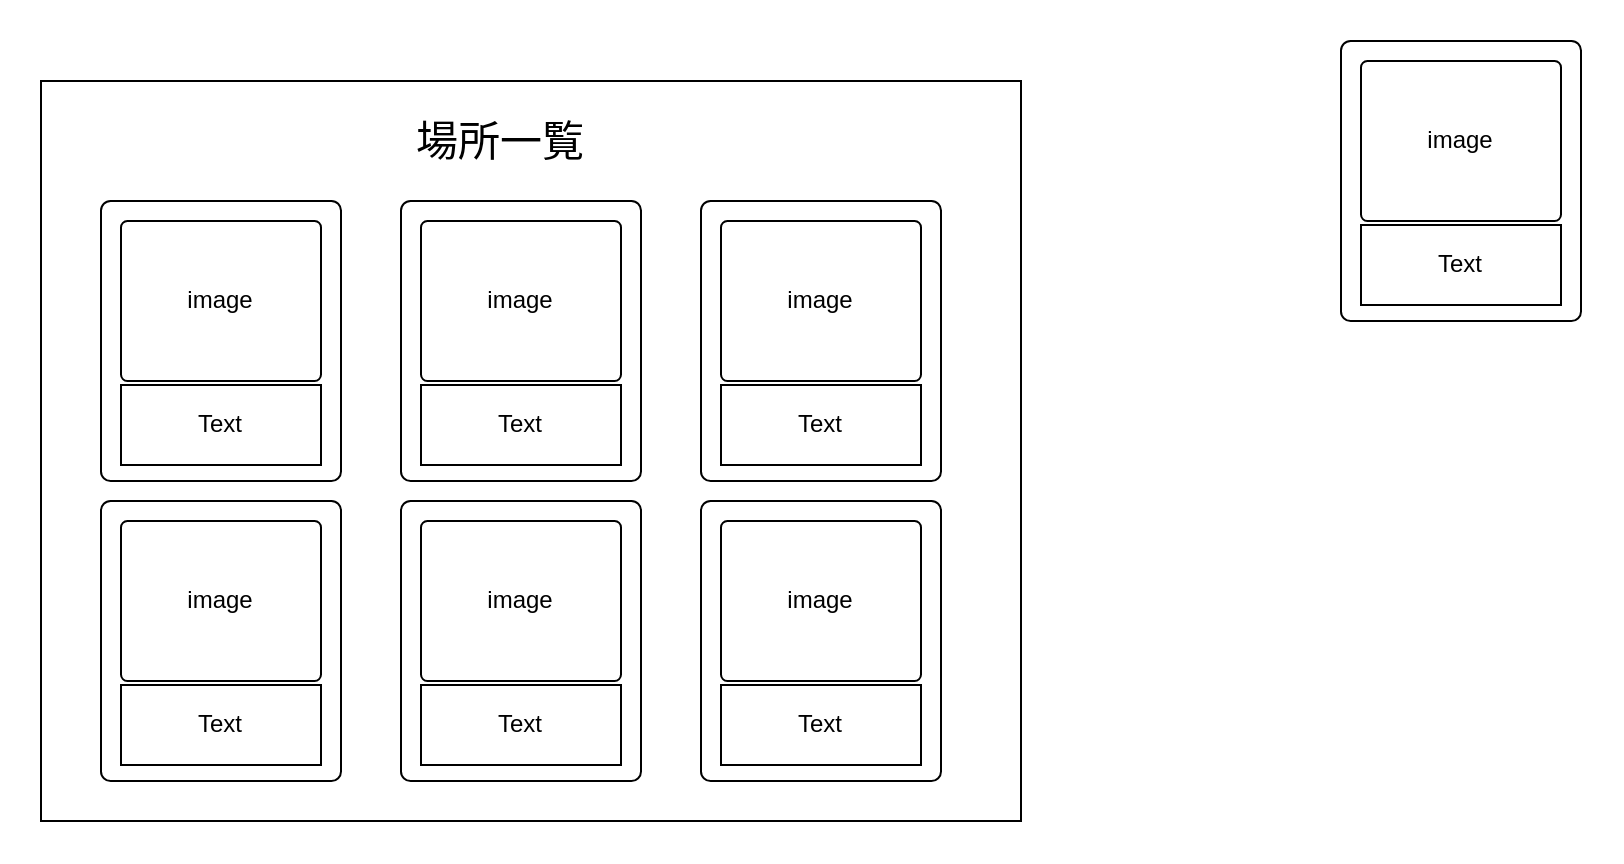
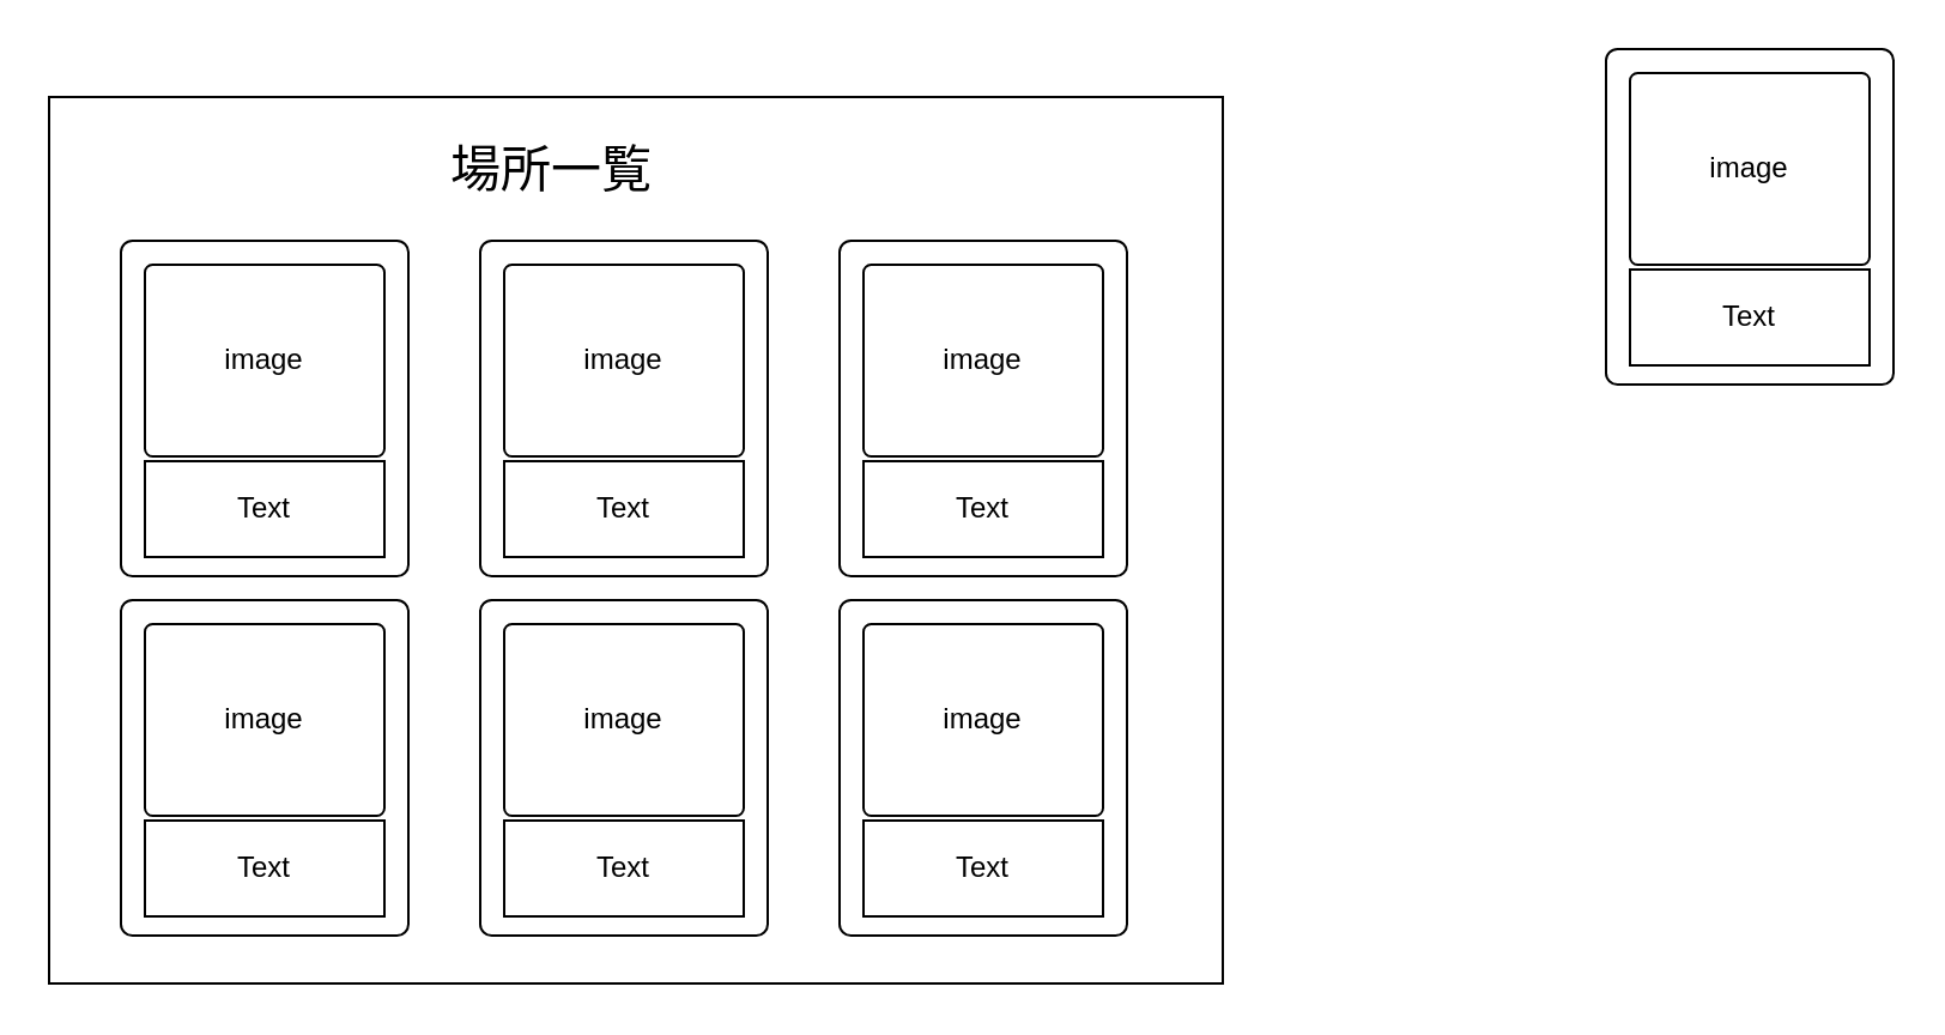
  <mxCell id="0" />
  <mxCell id="1" parent="0" />
  <mxCell id="2" value="" style="rounded=0;whiteSpace=wrap;html=1;" vertex="1" parent="1"><mxGeometry x="20" y="40" width="490" height="370" as="geometry" /></mxCell>
  <mxCell id="3" value="" style="rounded=1;whiteSpace=wrap;html=1;arcSize=4;" vertex="1" parent="1"><mxGeometry x="50" y="100" width="120" height="140" as="geometry" /></mxCell>
  <mxCell id="4" value="image" style="rounded=1;whiteSpace=wrap;html=1;arcSize=4;" vertex="1" parent="1"><mxGeometry x="60" y="110" width="100" height="80" as="geometry" /></mxCell>
  <mxCell id="5" value="Text" style="text;html=1;strokeColor=default;fillColor=none;align=center;verticalAlign=middle;whiteSpace=wrap;rounded=0;" vertex="1" parent="1"><mxGeometry x="60" y="192" width="100" height="40" as="geometry" /></mxCell>
  <mxCell id="6" value="" style="rounded=1;whiteSpace=wrap;html=1;arcSize=4;" vertex="1" parent="1"><mxGeometry x="670" y="20" width="120" height="140" as="geometry" /></mxCell>
  <mxCell id="7" value="image" style="rounded=1;whiteSpace=wrap;html=1;arcSize=4;" vertex="1" parent="1"><mxGeometry x="680" y="30" width="100" height="80" as="geometry" /></mxCell>
  <mxCell id="8" value="Text" style="text;html=1;strokeColor=default;fillColor=none;align=center;verticalAlign=middle;whiteSpace=wrap;rounded=0;" vertex="1" parent="1"><mxGeometry x="680" y="112" width="100" height="40" as="geometry" /></mxCell>
  <mxCell id="9" value="" style="rounded=1;whiteSpace=wrap;html=1;arcSize=4;" vertex="1" parent="1"><mxGeometry x="200" y="100" width="120" height="140" as="geometry" /></mxCell>
  <mxCell id="10" value="image" style="rounded=1;whiteSpace=wrap;html=1;arcSize=4;" vertex="1" parent="1"><mxGeometry x="210" y="110" width="100" height="80" as="geometry" /></mxCell>
  <mxCell id="11" value="Text" style="text;html=1;strokeColor=default;fillColor=none;align=center;verticalAlign=middle;whiteSpace=wrap;rounded=0;" vertex="1" parent="1"><mxGeometry x="210" y="192" width="100" height="40" as="geometry" /></mxCell>
  <mxCell id="12" value="" style="rounded=1;whiteSpace=wrap;html=1;arcSize=4;" vertex="1" parent="1"><mxGeometry x="350" y="100" width="120" height="140" as="geometry" /></mxCell>
  <mxCell id="13" value="image" style="rounded=1;whiteSpace=wrap;html=1;arcSize=4;" vertex="1" parent="1"><mxGeometry x="360" y="110" width="100" height="80" as="geometry" /></mxCell>
  <mxCell id="14" value="Text" style="text;html=1;strokeColor=default;fillColor=none;align=center;verticalAlign=middle;whiteSpace=wrap;rounded=0;" vertex="1" parent="1"><mxGeometry x="360" y="192" width="100" height="40" as="geometry" /></mxCell>
  <mxCell id="15" value="" style="rounded=1;whiteSpace=wrap;html=1;arcSize=4;" vertex="1" parent="1"><mxGeometry x="350" y="250" width="120" height="140" as="geometry" /></mxCell>
  <mxCell id="16" value="image" style="rounded=1;whiteSpace=wrap;html=1;arcSize=4;" vertex="1" parent="1"><mxGeometry x="360" y="260" width="100" height="80" as="geometry" /></mxCell>
  <mxCell id="17" value="Text" style="text;html=1;strokeColor=default;fillColor=none;align=center;verticalAlign=middle;whiteSpace=wrap;rounded=0;" vertex="1" parent="1"><mxGeometry x="360" y="342" width="100" height="40" as="geometry" /></mxCell>
  <mxCell id="18" value="" style="rounded=1;whiteSpace=wrap;html=1;arcSize=4;" vertex="1" parent="1"><mxGeometry x="200" y="250" width="120" height="140" as="geometry" /></mxCell>
  <mxCell id="19" value="image" style="rounded=1;whiteSpace=wrap;html=1;arcSize=4;" vertex="1" parent="1"><mxGeometry x="210" y="260" width="100" height="80" as="geometry" /></mxCell>
  <mxCell id="20" value="Text" style="text;html=1;strokeColor=default;fillColor=none;align=center;verticalAlign=middle;whiteSpace=wrap;rounded=0;" vertex="1" parent="1"><mxGeometry x="210" y="342" width="100" height="40" as="geometry" /></mxCell>
  <mxCell id="21" value="" style="rounded=1;whiteSpace=wrap;html=1;arcSize=4;" vertex="1" parent="1"><mxGeometry x="50" y="250" width="120" height="140" as="geometry" /></mxCell>
  <mxCell id="22" value="image" style="rounded=1;whiteSpace=wrap;html=1;arcSize=4;" vertex="1" parent="1"><mxGeometry x="60" y="260" width="100" height="80" as="geometry" /></mxCell>
  <mxCell id="23" value="Text" style="text;html=1;strokeColor=default;fillColor=none;align=center;verticalAlign=middle;whiteSpace=wrap;rounded=0;" vertex="1" parent="1"><mxGeometry x="60" y="342" width="100" height="40" as="geometry" /></mxCell>
- <mxCell id="24" value="場所一覧" style="text;html=1;strokeColor=none;fillColor=none;align=center;verticalAlign=middle;whiteSpace=wrap;rounded=0;fontSize=21;" vertex="1" parent="1"><mxGeometry x="200" y="55" width="100" height="30" as="geometry" /></mxCell>
+ <mxCell id="24" value="場所一覧" style="text;html=1;strokeColor=none;fillColor=none;align=center;verticalAlign=middle;whiteSpace=wrap;rounded=0;fontSize=21;" vertex="1" parent="1"><mxGeometry x="180" y="55" width="100" height="30" as="geometry" /></mxCell>
